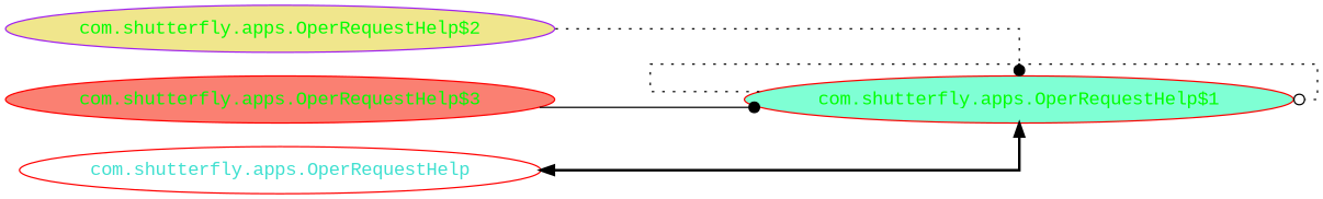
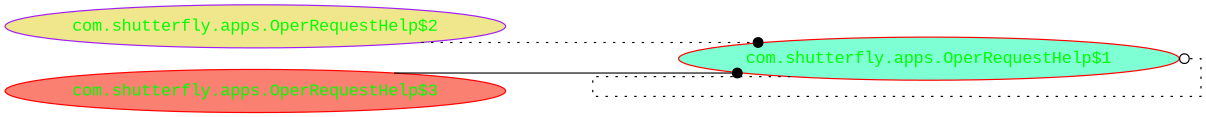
  digraph {
    concentrate=true
    rankdir=LR
    ranksep=2.0
    splines=ortho
    fontname="Liberation Mono"
    node [fontcolor=green style=filled color=red fontname="Liberation Mono"]
    edge [style=dotted arrowhead=dot fontname="Liberation Mono"]
    "com.shutterfly.apps.OperRequestHelp$1" [fillcolor=aquamarine]
    "com.shutterfly.apps.OperRequestHelp$2" [fillcolor=khaki color=purple]
    "com.shutterfly.apps.OperRequestHelp$3" [fillcolor=salmon]
-   "com.shutterfly.apps.OperRequestHelp" [fontcolor=turquoise fillcolor=white]
    "com.shutterfly.apps.OperRequestHelp$1" -> "com.shutterfly.apps.OperRequestHelp$1" [arrowhead=odot]
    "com.shutterfly.apps.OperRequestHelp$2" -> "com.shutterfly.apps.OperRequestHelp$1"
    "com.shutterfly.apps.OperRequestHelp$3" -> "com.shutterfly.apps.OperRequestHelp$1" [style=solid]
-   "com.shutterfly.apps.OperRequestHelp" -> "com.shutterfly.apps.OperRequestHelp$1" [dir=both style=bold arrowhead=""]
  }
